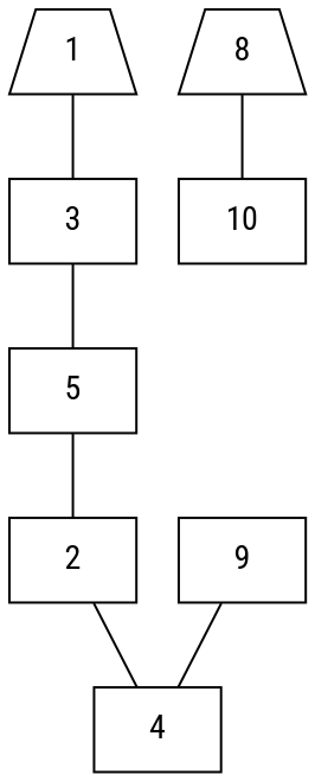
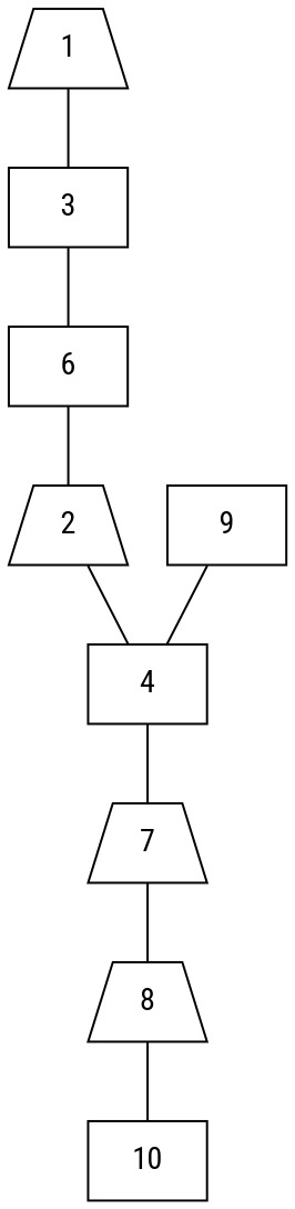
  graph {
    fontname="Roboto Condensed"
    node [fontname="Roboto Condensed" shape=box]
    edge [fontname="Roboto Condensed"]
    1 [shape=trapezium]
    3
-   6 [label=5]
-   2
+   6
+   2 [shape=trapezium]
    4
+   7 [shape=trapezium]
    8 [shape=trapezium]
    10
    9
    1 -- 3
    3 -- 6
    6 -- 2
    2 -- 4
+   4 -- 7
+   7 -- 8
    8 -- 10
    9 -- 4
  }
